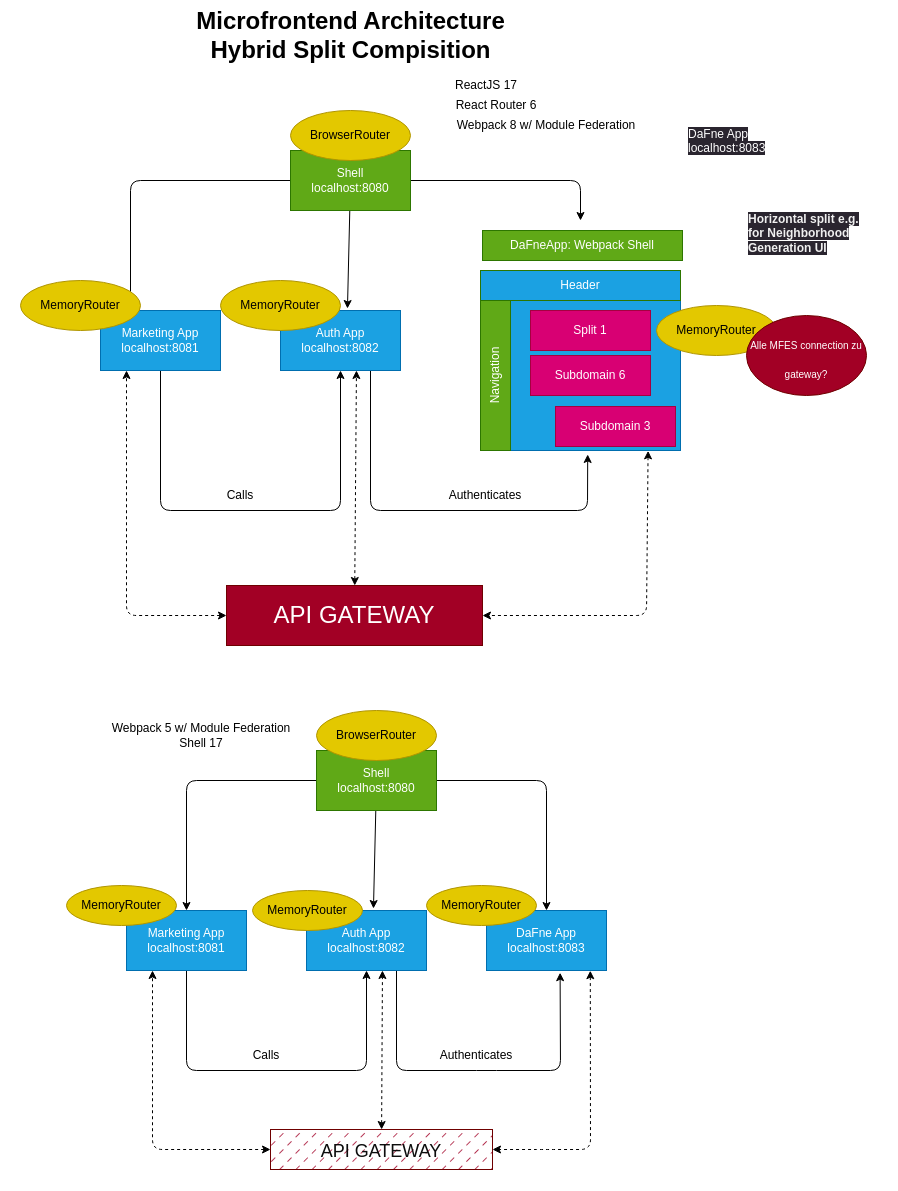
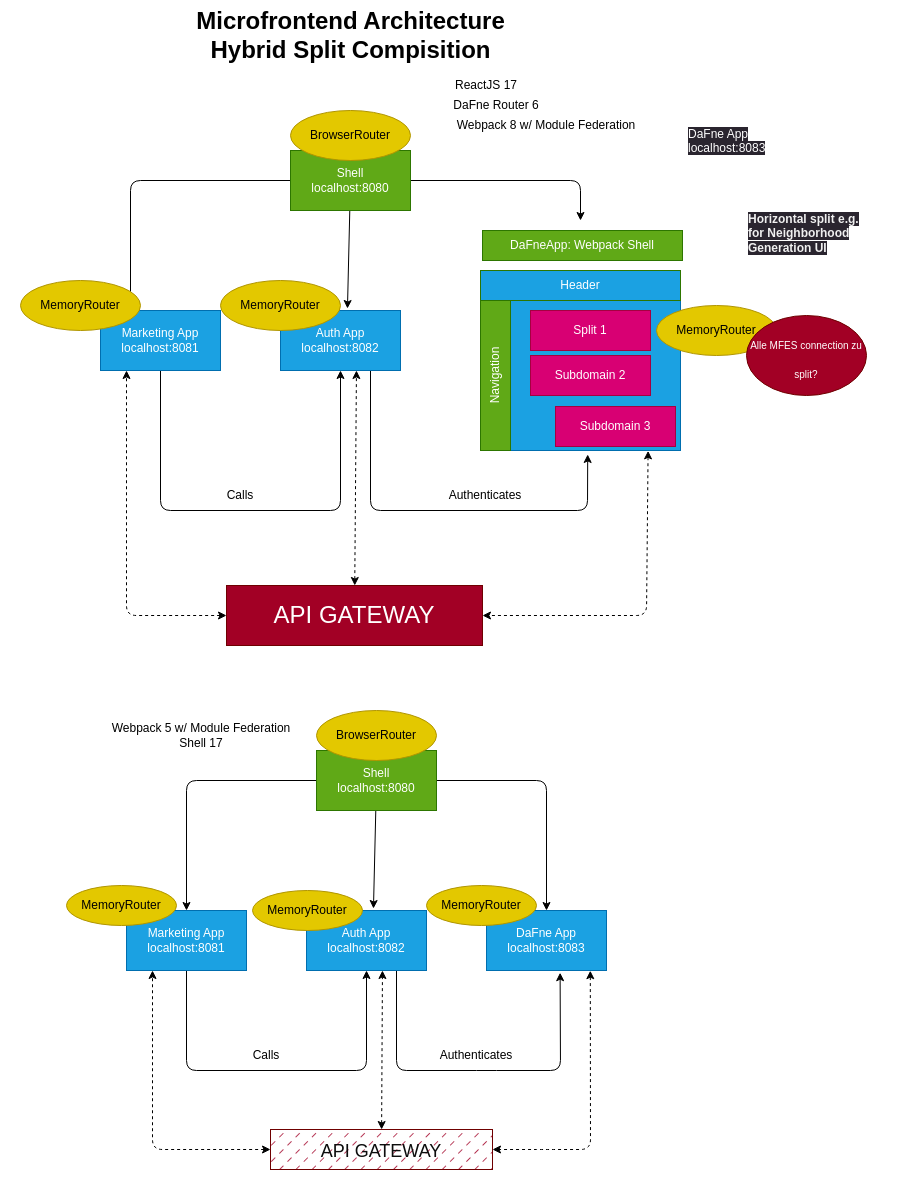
  <mxCell id="0" />
  <mxCell id="1" parent="0" />
  <mxCell id="2" style="edgeStyle=none;html=1;entryX=0.25;entryY=0;entryDx=0;entryDy=0;" parent="1" source="5" target="10" edge="1"><mxGeometry relative="1" as="geometry"><Array as="points"><mxPoint x="130" y="180" /></Array></mxGeometry></mxCell>
  <mxCell id="3" style="edgeStyle=none;html=1;entryX=0.558;entryY=-0.033;entryDx=0;entryDy=0;entryPerimeter=0;" parent="1" source="5" target="7" edge="1"><mxGeometry relative="1" as="geometry" /></mxCell>
  <mxCell id="4" style="edgeStyle=none;html=1;" parent="1" source="5" edge="1"><mxGeometry relative="1" as="geometry"><Array as="points"><mxPoint x="580" y="180" /></Array><mxPoint x="580" y="220" as="targetPoint" /></mxGeometry></mxCell>
  <mxCell id="5" value="Shell&lt;br&gt;localhost:8080" style="rounded=0;whiteSpace=wrap;html=1;fillColor=#60a917;fontColor=#ffffff;strokeColor=#2D7600;" parent="1" vertex="1"><mxGeometry x="290" y="150" width="120" height="60" as="geometry" /></mxCell>
  <mxCell id="6" style="edgeStyle=none;html=1;exitX=0.75;exitY=1;exitDx=0;exitDy=0;entryX=0.536;entryY=1.022;entryDx=0;entryDy=0;entryPerimeter=0;" parent="1" source="7" target="9" edge="1"><mxGeometry relative="1" as="geometry"><Array as="points"><mxPoint x="370" y="510" /><mxPoint x="587" y="510" /></Array><mxPoint x="580" y="520" as="targetPoint" /></mxGeometry></mxCell>
  <mxCell id="7" value="Auth App&lt;br&gt;localhost:8082" style="rounded=0;whiteSpace=wrap;html=1;fillColor=#1ba1e2;fontColor=#ffffff;strokeColor=#006EAF;" parent="1" vertex="1"><mxGeometry x="280" y="310" width="120" height="60" as="geometry" /></mxCell>
  <mxCell id="8" style="edgeStyle=none;html=1;entryX=0.5;entryY=1;entryDx=0;entryDy=0;" parent="1" source="10" target="7" edge="1"><mxGeometry relative="1" as="geometry"><Array as="points"><mxPoint x="160" y="510" /><mxPoint x="340" y="510" /></Array></mxGeometry></mxCell>
  <mxCell id="9" value="" style="rounded=0;whiteSpace=wrap;html=1;fillColor=#1ba1e2;fontColor=#ffffff;strokeColor=#006EAF;" parent="1" vertex="1"><mxGeometry x="480" y="270" width="200" height="180" as="geometry" /></mxCell>
  <mxCell id="10" value="Marketing App&lt;br&gt;localhost:8081" style="rounded=0;whiteSpace=wrap;html=1;fillColor=#1ba1e2;fontColor=#ffffff;strokeColor=#006EAF;" parent="1" vertex="1"><mxGeometry x="100" y="310" width="120" height="60" as="geometry" /></mxCell>
  <mxCell id="11" value="Calls" style="text;html=1;strokeColor=none;fillColor=none;align=center;verticalAlign=middle;whiteSpace=wrap;rounded=0;" parent="1" vertex="1"><mxGeometry x="210" y="480" width="60" height="30" as="geometry" /></mxCell>
  <mxCell id="12" value="Authenticates" style="text;html=1;strokeColor=none;fillColor=none;align=center;verticalAlign=middle;whiteSpace=wrap;rounded=0;" parent="1" vertex="1"><mxGeometry x="460" y="480" width="50" height="30" as="geometry" /></mxCell>
  <mxCell id="13" value="ReactJS 17" style="text;html=1;strokeColor=none;fillColor=none;align=center;verticalAlign=middle;whiteSpace=wrap;rounded=0;" parent="1" vertex="1"><mxGeometry x="436" y="70" width="100" height="30" as="geometry" /></mxCell>
- <mxCell id="14" value="React Router 6" style="text;html=1;strokeColor=none;fillColor=none;align=center;verticalAlign=middle;whiteSpace=wrap;rounded=0;" parent="1" vertex="1"><mxGeometry x="446" y="90" width="100" height="30" as="geometry" /></mxCell>
+ <mxCell id="14" value="DaFne Router 6" style="text;html=1;strokeColor=none;fillColor=none;align=center;verticalAlign=middle;whiteSpace=wrap;rounded=0;" parent="1" vertex="1"><mxGeometry x="446" y="90" width="100" height="30" as="geometry" /></mxCell>
  <mxCell id="15" value="Webpack 8 w/ Module Federation" style="text;html=1;strokeColor=none;fillColor=none;align=center;verticalAlign=middle;whiteSpace=wrap;rounded=0;" parent="1" vertex="1"><mxGeometry x="451" y="110" width="190" height="30" as="geometry" /></mxCell>
  <mxCell id="16" value="BrowserRouter" style="ellipse;whiteSpace=wrap;html=1;fillColor=#e3c800;fontColor=#000000;strokeColor=#B09500;" parent="1" vertex="1"><mxGeometry x="290" y="110" width="120" height="50" as="geometry" /></mxCell>
  <mxCell id="17" value="MemoryRouter" style="ellipse;whiteSpace=wrap;html=1;fillColor=#e3c800;fontColor=#000000;strokeColor=#B09500;" parent="1" vertex="1"><mxGeometry x="20" y="280" width="120" height="50" as="geometry" /></mxCell>
  <mxCell id="18" value="MemoryRouter" style="ellipse;whiteSpace=wrap;html=1;fillColor=#e3c800;fontColor=#000000;strokeColor=#B09500;" parent="1" vertex="1"><mxGeometry x="220" y="280" width="120" height="50" as="geometry" /></mxCell>
  <mxCell id="19" value="Split 1" style="rounded=0;whiteSpace=wrap;html=1;fillColor=#d80073;fontColor=#ffffff;strokeColor=#A50040;" parent="1" vertex="1"><mxGeometry x="530" y="310" width="120" height="40" as="geometry" /></mxCell>
  <mxCell id="20" value="&lt;meta charset=&quot;utf-8&quot;&gt;&lt;span style=&quot;color: rgb(255, 255, 255); font-family: Helvetica; font-size: 12px; font-style: normal; font-variant-ligatures: normal; font-variant-caps: normal; font-weight: 400; letter-spacing: normal; orphans: 2; text-align: center; text-indent: 0px; text-transform: none; widows: 2; word-spacing: 0px; -webkit-text-stroke-width: 0px; background-color: rgb(42, 37, 47); text-decoration-thickness: initial; text-decoration-style: initial; text-decoration-color: initial; float: none; display: inline !important;&quot;&gt;DaFne App&lt;/span&gt;&lt;br style=&quot;border-color: rgb(0, 0, 0); color: rgb(255, 255, 255); font-family: Helvetica; font-size: 12px; font-style: normal; font-variant-ligatures: normal; font-variant-caps: normal; font-weight: 400; letter-spacing: normal; orphans: 2; text-align: center; text-indent: 0px; text-transform: none; widows: 2; word-spacing: 0px; -webkit-text-stroke-width: 0px; background-color: rgb(42, 37, 47); text-decoration-thickness: initial; text-decoration-style: initial; text-decoration-color: initial;&quot;&gt;&lt;span style=&quot;color: rgb(255, 255, 255); font-family: Helvetica; font-size: 12px; font-style: normal; font-variant-ligatures: normal; font-variant-caps: normal; font-weight: 400; letter-spacing: normal; orphans: 2; text-align: center; text-indent: 0px; text-transform: none; widows: 2; word-spacing: 0px; -webkit-text-stroke-width: 0px; background-color: rgb(42, 37, 47); text-decoration-thickness: initial; text-decoration-style: initial; text-decoration-color: initial; float: none; display: inline !important;&quot;&gt;localhost:8083&lt;/span&gt;&lt;br style=&quot;border-color: rgb(0, 0, 0); color: rgb(255, 255, 255); font-family: Helvetica; font-size: 12px; font-style: normal; font-variant-ligatures: normal; font-variant-caps: normal; font-weight: 400; letter-spacing: normal; orphans: 2; text-align: center; text-indent: 0px; text-transform: none; widows: 2; word-spacing: 0px; -webkit-text-stroke-width: 0px; background-color: rgb(42, 37, 47); text-decoration-thickness: initial; text-decoration-style: initial; text-decoration-color: initial;&quot;&gt;&lt;br style=&quot;border-color: rgb(0, 0, 0); color: rgb(255, 255, 255); font-family: Helvetica; font-size: 12px; font-style: normal; font-variant-ligatures: normal; font-variant-caps: normal; font-weight: 400; letter-spacing: normal; orphans: 2; text-align: center; text-indent: 0px; text-transform: none; widows: 2; word-spacing: 0px; -webkit-text-stroke-width: 0px; background-color: rgb(42, 37, 47); text-decoration-thickness: initial; text-decoration-style: initial; text-decoration-color: initial;&quot;&gt;&lt;br style=&quot;border-color: rgb(0, 0, 0); color: rgb(255, 255, 255); font-family: Helvetica; font-size: 12px; font-style: normal; font-variant-ligatures: normal; font-variant-caps: normal; font-weight: 400; letter-spacing: normal; orphans: 2; text-align: center; text-indent: 0px; text-transform: none; widows: 2; word-spacing: 0px; -webkit-text-stroke-width: 0px; background-color: rgb(42, 37, 47); text-decoration-thickness: initial; text-decoration-style: initial; text-decoration-color: initial;&quot;&gt;&lt;br style=&quot;border-color: rgb(0, 0, 0); color: rgb(255, 255, 255); font-family: Helvetica; font-size: 12px; font-style: normal; font-variant-ligatures: normal; font-variant-caps: normal; font-weight: 400; letter-spacing: normal; orphans: 2; text-align: center; text-indent: 0px; text-transform: none; widows: 2; word-spacing: 0px; -webkit-text-stroke-width: 0px; background-color: rgb(42, 37, 47); text-decoration-thickness: initial; text-decoration-style: initial; text-decoration-color: initial;&quot;&gt;&lt;br style=&quot;border-color: rgb(0, 0, 0); color: rgb(255, 255, 255); font-family: Helvetica; font-size: 12px; font-style: normal; font-variant-ligatures: normal; font-variant-caps: normal; font-weight: 400; letter-spacing: normal; orphans: 2; text-align: center; text-indent: 0px; text-transform: none; widows: 2; word-spacing: 0px; -webkit-text-stroke-width: 0px; background-color: rgb(42, 37, 47); text-decoration-thickness: initial; text-decoration-style: initial; text-decoration-color: initial;&quot;&gt;&lt;br style=&quot;border-color: rgb(0, 0, 0); color: rgb(255, 255, 255); font-family: Helvetica; font-size: 12px; font-style: normal; font-variant-ligatures: normal; font-variant-caps: normal; font-weight: 400; letter-spacing: normal; orphans: 2; text-align: center; text-indent: 0px; text-transform: none; widows: 2; word-spacing: 0px; -webkit-text-stroke-width: 0px; background-color: rgb(42, 37, 47); text-decoration-thickness: initial; text-decoration-style: initial; text-decoration-color: initial;&quot;&gt;" style="text;whiteSpace=wrap;html=1;" parent="1" vertex="1"><mxGeometry x="686" y="120" width="110" height="120" as="geometry" /></mxCell>
  <mxCell id="21" value="Header" style="rounded=0;whiteSpace=wrap;html=1;fillColor=#1ba1e2;fontColor=#ffffff;strokeColor=#2D7600;" parent="1" vertex="1"><mxGeometry x="480" y="270" width="200" height="30" as="geometry" /></mxCell>
  <mxCell id="22" value="Navigation" style="rounded=0;whiteSpace=wrap;html=1;fillColor=#60a917;fontColor=#ffffff;strokeColor=#2D7600;rotation=-90;" parent="1" vertex="1"><mxGeometry x="420" y="360" width="150" height="30" as="geometry" /></mxCell>
- <mxCell id="23" value="Subdomain 6" style="rounded=0;whiteSpace=wrap;html=1;fillColor=#d80073;fontColor=#ffffff;strokeColor=#A50040;" parent="1" vertex="1"><mxGeometry x="530" y="355" width="120" height="40" as="geometry" /></mxCell>
+ <mxCell id="23" value="Subdomain 2" style="rounded=0;whiteSpace=wrap;html=1;fillColor=#d80073;fontColor=#ffffff;strokeColor=#A50040;" parent="1" vertex="1"><mxGeometry x="530" y="355" width="120" height="40" as="geometry" /></mxCell>
  <mxCell id="24" value="Subdomain 3" style="rounded=0;whiteSpace=wrap;html=1;fillColor=#d80073;fontColor=#ffffff;strokeColor=#A50040;" parent="1" vertex="1"><mxGeometry x="555" y="406" width="120" height="40" as="geometry" /></mxCell>
  <mxCell id="25" value="MemoryRouter" style="ellipse;whiteSpace=wrap;html=1;fillColor=#e3c800;fontColor=#000000;strokeColor=#B09500;" parent="1" vertex="1"><mxGeometry x="656" y="305" width="120" height="50" as="geometry" /></mxCell>
  <mxCell id="26" value="&lt;b&gt;&lt;font style=&quot;font-size: 24px;&quot;&gt;Microfrontend Architecture&lt;br&gt;Hybrid Split Compisition&lt;/font&gt;&lt;/b&gt;" style="text;html=1;strokeColor=none;fillColor=none;align=center;verticalAlign=middle;whiteSpace=wrap;rounded=0;" parent="1" vertex="1"><mxGeometry x="149.5" y="20" width="401" height="30" as="geometry" /></mxCell>
  <mxCell id="27" value="API GATEWAY" style="rounded=0;whiteSpace=wrap;html=1;fontSize=24;fillColor=#a20025;fontColor=#ffffff;strokeColor=#6F0000;" parent="1" vertex="1"><mxGeometry x="226" y="585" width="256" height="60" as="geometry" /></mxCell>
  <mxCell id="28" value="" style="endArrow=classic;startArrow=classic;html=1;fontSize=24;exitX=0;exitY=0.5;exitDx=0;exitDy=0;dashed=1;" parent="1" source="27" edge="1"><mxGeometry width="50" height="50" relative="1" as="geometry"><mxPoint x="76" y="420" as="sourcePoint" /><mxPoint x="126" y="370" as="targetPoint" /><Array as="points"><mxPoint x="126" y="615" /></Array></mxGeometry></mxCell>
  <mxCell id="29" value="" style="endArrow=classic;startArrow=classic;html=1;fontSize=24;dashed=1;entryX=0.633;entryY=1;entryDx=0;entryDy=0;entryPerimeter=0;" parent="1" source="27" target="7" edge="1"><mxGeometry width="50" height="50" relative="1" as="geometry"><mxPoint x="306" y="580" as="sourcePoint" /><mxPoint x="306" y="370" as="targetPoint" /><Array as="points" /></mxGeometry></mxCell>
  <mxCell id="30" value="" style="endArrow=classic;startArrow=classic;html=1;fontSize=24;dashed=1;entryX=1;entryY=0.5;entryDx=0;entryDy=0;exitX=0.838;exitY=1.002;exitDx=0;exitDy=0;exitPerimeter=0;" parent="1" source="9" target="27" edge="1"><mxGeometry width="50" height="50" relative="1" as="geometry"><mxPoint x="589.5" y="740" as="sourcePoint" /><mxPoint x="696" y="520" as="targetPoint" /><Array as="points"><mxPoint x="646" y="615" /></Array></mxGeometry></mxCell>
- <mxCell id="31" value="&lt;font style=&quot;font-size: 10px;&quot;&gt;Alle MFES connection zu gateway?&lt;/font&gt;" style="ellipse;whiteSpace=wrap;html=1;fontSize=24;fillColor=#a20025;fontColor=#ffffff;strokeColor=#6F0000;" parent="1" vertex="1"><mxGeometry x="746" y="315" width="120" height="80" as="geometry" /></mxCell>
+ <mxCell id="31" value="&lt;font style=&quot;font-size: 10px;&quot;&gt;Alle MFES connection zu split?&lt;/font&gt;" style="ellipse;whiteSpace=wrap;html=1;fontSize=24;fillColor=#a20025;fontColor=#ffffff;strokeColor=#6F0000;" parent="1" vertex="1"><mxGeometry x="746" y="315" width="120" height="80" as="geometry" /></mxCell>
  <mxCell id="32" value="&lt;meta charset=&quot;utf-8&quot;&gt;&lt;b style=&quot;border-color: rgb(0, 0, 0); color: rgb(240, 240, 240); font-family: Helvetica; font-size: 12px; font-style: normal; font-variant-ligatures: normal; font-variant-caps: normal; letter-spacing: normal; orphans: 2; text-align: center; text-indent: 0px; text-transform: none; widows: 2; word-spacing: 0px; -webkit-text-stroke-width: 0px; background-color: rgb(42, 37, 47); text-decoration-thickness: initial; text-decoration-style: initial; text-decoration-color: initial;&quot;&gt;Horizontal split e.g. for Neighborhood Generation UI&lt;/b&gt;" style="text;whiteSpace=wrap;html=1;fontSize=10;" parent="1" vertex="1"><mxGeometry x="746" y="205" width="130" height="40" as="geometry" /></mxCell>
  <mxCell id="33" value="DaFneApp: Webpack Shell" style="rounded=0;whiteSpace=wrap;html=1;fillColor=#60a917;fontColor=#ffffff;strokeColor=#2D7600;" parent="1" vertex="1"><mxGeometry x="482" y="230" width="200" height="30" as="geometry" /></mxCell>
  <mxCell id="34" style="edgeStyle=none;html=1;entryX=0.5;entryY=0;entryDx=0;entryDy=0;" parent="1" source="37" target="41" edge="1"><mxGeometry relative="1" as="geometry"><Array as="points"><mxPoint x="186" y="780" /></Array></mxGeometry></mxCell>
  <mxCell id="35" style="edgeStyle=none;html=1;entryX=0.558;entryY=-0.033;entryDx=0;entryDy=0;entryPerimeter=0;" parent="1" source="37" target="39" edge="1"><mxGeometry relative="1" as="geometry" /></mxCell>
  <mxCell id="36" style="edgeStyle=none;html=1;entryX=0.5;entryY=0;entryDx=0;entryDy=0;" parent="1" source="37" target="52" edge="1"><mxGeometry relative="1" as="geometry"><Array as="points"><mxPoint x="546" y="780" /></Array><mxPoint x="606" y="820" as="targetPoint" /></mxGeometry></mxCell>
  <mxCell id="37" value="Shell&lt;br&gt;localhost:8080" style="rounded=0;whiteSpace=wrap;html=1;fillColor=#60a917;fontColor=#ffffff;strokeColor=#2D7600;" parent="1" vertex="1"><mxGeometry x="316" y="750" width="120" height="60" as="geometry" /></mxCell>
  <mxCell id="38" style="edgeStyle=none;html=1;exitX=0.75;exitY=1;exitDx=0;exitDy=0;entryX=0.536;entryY=1.022;entryDx=0;entryDy=0;entryPerimeter=0;" parent="1" source="39" edge="1"><mxGeometry relative="1" as="geometry"><Array as="points"><mxPoint x="396" y="1070" /><mxPoint x="486" y="1070" /><mxPoint x="560" y="1070" /></Array><mxPoint x="559.6" y="972.2" as="targetPoint" /></mxGeometry></mxCell>
  <mxCell id="39" value="Auth App&lt;br&gt;localhost:8082" style="rounded=0;whiteSpace=wrap;html=1;fillColor=#1ba1e2;fontColor=#ffffff;strokeColor=#006EAF;" parent="1" vertex="1"><mxGeometry x="306" y="910" width="120" height="60" as="geometry" /></mxCell>
  <mxCell id="40" style="edgeStyle=none;html=1;entryX=0.5;entryY=1;entryDx=0;entryDy=0;" parent="1" source="41" target="39" edge="1"><mxGeometry relative="1" as="geometry"><Array as="points"><mxPoint x="186" y="1070" /><mxPoint x="366" y="1070" /></Array></mxGeometry></mxCell>
  <mxCell id="41" value="Marketing App&lt;br&gt;localhost:8081" style="rounded=0;whiteSpace=wrap;html=1;fillColor=#1ba1e2;fontColor=#ffffff;strokeColor=#006EAF;" parent="1" vertex="1"><mxGeometry x="126" y="910" width="120" height="60" as="geometry" /></mxCell>
  <mxCell id="42" value="Calls" style="text;html=1;strokeColor=none;fillColor=none;align=center;verticalAlign=middle;whiteSpace=wrap;rounded=0;" parent="1" vertex="1"><mxGeometry x="236" y="1040" width="60" height="30" as="geometry" /></mxCell>
  <mxCell id="43" value="Authenticates" style="text;html=1;strokeColor=none;fillColor=none;align=center;verticalAlign=middle;whiteSpace=wrap;rounded=0;" parent="1" vertex="1"><mxGeometry x="451" y="1040" width="50" height="30" as="geometry" /></mxCell>
  <mxCell id="44" value="Webpack 5 w/ Module Federation&lt;br&gt;Shell 17" style="text;html=1;strokeColor=none;fillColor=none;align=center;verticalAlign=middle;whiteSpace=wrap;rounded=0;" parent="1" vertex="1"><mxGeometry x="106" y="720" width="190" height="30" as="geometry" /></mxCell>
  <mxCell id="45" value="BrowserRouter" style="ellipse;whiteSpace=wrap;html=1;fillColor=#e3c800;fontColor=#000000;strokeColor=#B09500;" parent="1" vertex="1"><mxGeometry x="316" y="710" width="120" height="50" as="geometry" /></mxCell>
  <mxCell id="46" value="MemoryRouter" style="ellipse;whiteSpace=wrap;html=1;fillColor=#e3c800;fontColor=#000000;strokeColor=#B09500;" parent="1" vertex="1"><mxGeometry x="66" y="885" width="110" height="40" as="geometry" /></mxCell>
  <mxCell id="47" value="MemoryRouter" style="ellipse;whiteSpace=wrap;html=1;fillColor=#e3c800;fontColor=#000000;strokeColor=#B09500;" parent="1" vertex="1"><mxGeometry x="252" y="890" width="110" height="40" as="geometry" /></mxCell>
  <mxCell id="48" value="&lt;font color=&quot;#0d0d0d&quot; style=&quot;font-size: 18px;&quot;&gt;API GATEWAY&lt;/font&gt;" style="rounded=0;whiteSpace=wrap;html=1;fontSize=24;fillColor=#a20025;strokeColor=#6F0000;fontColor=#ffffff;gradientColor=none;fillStyle=dashed;" parent="1" vertex="1"><mxGeometry x="270" y="1129" width="222" height="40" as="geometry" /></mxCell>
  <mxCell id="49" value="" style="endArrow=classic;startArrow=classic;html=1;fontSize=24;exitX=0;exitY=0.5;exitDx=0;exitDy=0;dashed=1;" parent="1" source="48" edge="1"><mxGeometry width="50" height="50" relative="1" as="geometry"><mxPoint x="102" y="1020" as="sourcePoint" /><mxPoint x="152" y="970" as="targetPoint" /><Array as="points"><mxPoint x="152" y="1149" /></Array></mxGeometry></mxCell>
  <mxCell id="50" value="" style="endArrow=classic;startArrow=classic;html=1;fontSize=24;dashed=1;entryX=0.633;entryY=1;entryDx=0;entryDy=0;entryPerimeter=0;" parent="1" source="48" target="39" edge="1"><mxGeometry width="50" height="50" relative="1" as="geometry"><mxPoint x="332" y="1180" as="sourcePoint" /><mxPoint x="332" y="970" as="targetPoint" /><Array as="points" /></mxGeometry></mxCell>
  <mxCell id="51" value="" style="endArrow=classic;startArrow=classic;html=1;fontSize=24;dashed=1;entryX=1;entryY=0.5;entryDx=0;entryDy=0;exitX=0.838;exitY=1.002;exitDx=0;exitDy=0;exitPerimeter=0;" parent="1" target="48" edge="1"><mxGeometry width="50" height="50" relative="1" as="geometry"><mxPoint x="589.8" y="970.2" as="sourcePoint" /><mxPoint x="722" y="1120" as="targetPoint" /><Array as="points"><mxPoint x="590" y="1149" /><mxPoint x="546" y="1149" /></Array></mxGeometry></mxCell>
  <mxCell id="52" value="DaFne App&lt;br&gt;localhost:8083" style="rounded=0;whiteSpace=wrap;html=1;fillColor=#1ba1e2;fontColor=#ffffff;strokeColor=#006EAF;" parent="1" vertex="1"><mxGeometry x="486" y="910" width="120" height="60" as="geometry" /></mxCell>
  <mxCell id="53" value="MemoryRouter" style="ellipse;whiteSpace=wrap;html=1;fillColor=#e3c800;fontColor=#000000;strokeColor=#B09500;" parent="1" vertex="1"><mxGeometry x="426" y="885" width="110" height="40" as="geometry" /></mxCell>
